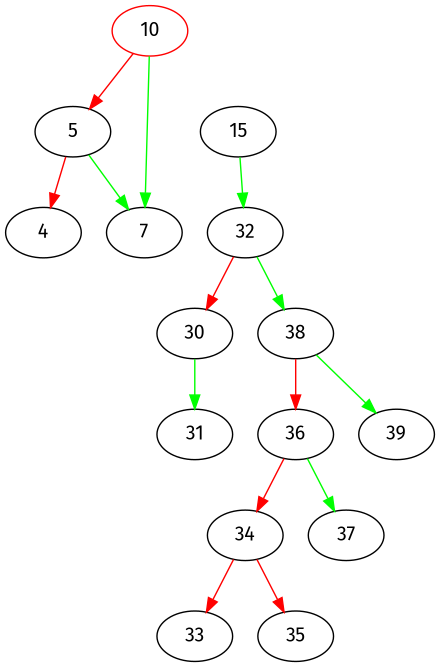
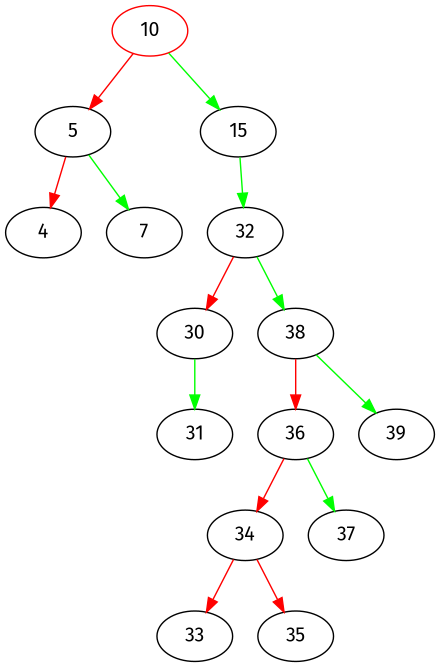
  digraph {
    fontname="Fira Sans"
    node [fontname="Fira Sans"]
    edge [color=red fontname="Fira Sans"]
    10 [color=red]
    5
    15
    n4 [label=4]
    7
    32
    30
    38
    31
    36
    39
    34
    37
    33
    35
    10 -> 5
-   10 -> 7 [color=green]
+   10 -> 15 [color=green]
    5 -> n4
    5 -> 7 [color=green]
    15 -> 32 [color=green]
    32 -> 30
    32 -> 38 [color=green]
    30 -> 31 [color=green]
    38 -> 36
    38 -> 39 [color=green]
    36 -> 34
    36 -> 37 [color=green]
    34 -> 33
    34 -> 35
  }
